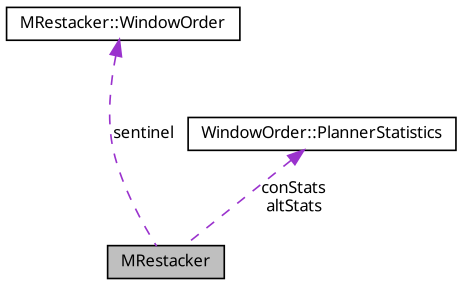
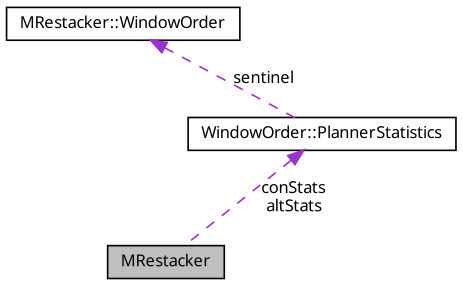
  digraph {
    node [color=black fillcolor=white fontname="FreeSans.ttf" fontsize=10 shape=record style=filled]
    edge [color=darkorchid3 dir=back fontname="FreeSans.ttf" fontsize=10 labelfontname="FreeSans.ttf" labelfontsize=10 style=dashed]
    n1 [fillcolor=grey75 fontcolor=black height=0.2 label=MRestacker width=0.4]
    n2 [height=0.2 label="WindowOrder::PlannerStatistics" width=0.4]
    n3 [height=0.2 label="MRestacker::WindowOrder" width=0.4]
    n2 -> n1 [label="conStats\naltStats"]
-   n3 -> n1 [label=sentinel]
+   n3 -> n2 [label=sentinel]
  }
